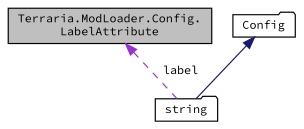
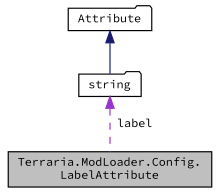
  digraph {
    fontname="Source Code Pro"
    node [color=black fillcolor=white fontname="Source Code Pro" fontsize=10 shape=folder style=filled]
    edge [dir=back fontname="Source Code Pro" fontsize=10 labelfontname=Helvetica labelfontsize=10]
    n1 [fillcolor=grey75 fontcolor=black height=0.2 label="Terraria.ModLoader.Config.\lLabelAttribute" shape=box width=0.4]
-   n2 [height=0.2 label=Config width=0.4]
+   n2 [height=0.2 label=Attribute width=0.4]
    n3 [height=0.2 label=string width=0.4]
    n2 -> n3 [color=midnightblue style=solid]
-   n1 -> n3 [color=darkorchid3 label=" label" style=dashed]
+   n3 -> n1 [color=darkorchid3 label=" label" style=dashed]
  }
